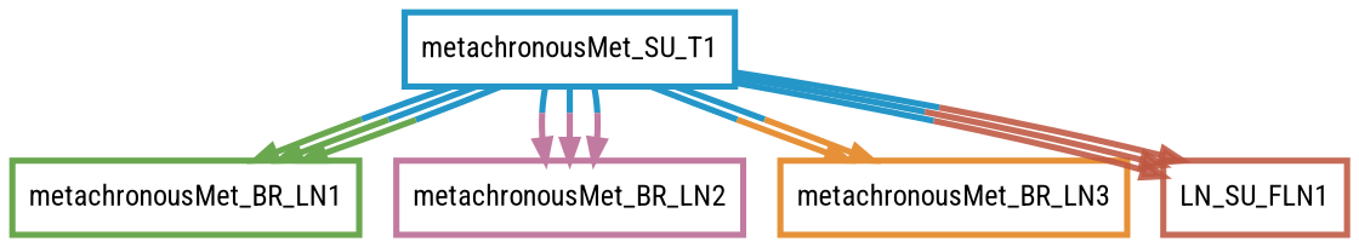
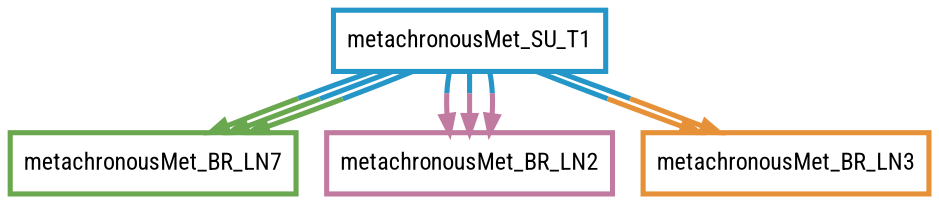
  digraph {
    fontname="Roboto Condensed"
    node [fillcolor=white fontname="Roboto Condensed" penwidth=3.0 shape=box]
    edge [color="#2496c8ff;0.5:#6aa84fff" fontname="Roboto Condensed" penwidth=3]
-   metachronousMet_BR_LN1 [color="#6aa84fff"]
+   metachronousMet_BR_LN1 [color="#6aa84fff" label=metachronousMet_BR_LN7]
    metachronousMet_BR_LN2 [color="#c27ba0ff"]
    metachronousMet_BR_LN3 [color="#e69138ff"]
-   LN_SU_FLN1 [color="#be5742e1"]
    n5 [color="#2496c8ff" label=metachronousMet_SU_T1]
    n5 -> metachronousMet_BR_LN1
    n5 -> metachronousMet_BR_LN1
    n5 -> metachronousMet_BR_LN1
    n5 -> metachronousMet_BR_LN2 [color="#2496c8ff;0.5:#c27ba0ff"]
    n5 -> metachronousMet_BR_LN2 [color="#2496c8ff;0.5:#c27ba0ff"]
    n5 -> metachronousMet_BR_LN2 [color="#2496c8ff;0.5:#c27ba0ff"]
    n5 -> metachronousMet_BR_LN3 [color="#2496c8ff;0.5:#e69138ff"]
    n5 -> metachronousMet_BR_LN3 [color="#2496c8ff;0.5:#e69138ff"]
-   n5 -> LN_SU_FLN1 [color="#2496c8ff;0.5:#be5742e1"]
-   n5 -> LN_SU_FLN1 [color="#2496c8ff;0.5:#be5742e1"]
-   n5 -> LN_SU_FLN1 [color="#2496c8ff;0.5:#be5742e1"]
  }
